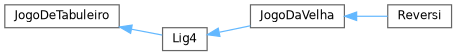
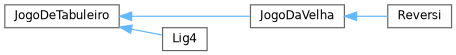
  digraph {
    rankdir=LR
    node [color=grey40 fillcolor=white fontname=Helvetica fontsize=10 shape=box style=filled]
    edge [color=steelblue1 dir=back fontname=Helvetica fontsize=10 labelfontname=Helvetica labelfontsize=10 style=solid]
    n1 [height=0.2 label=JogoDeTabuleiro width=0.4]
    n2 [height=0.2 label=JogoDaVelha width=0.4]
    n3 [height=0.2 label=Lig4 width=0.4]
    n4 [height=0.2 label=Reversi width=0.4]
-   n3 -> n2
+   n1 -> n2
    n1 -> n3
    n2 -> n4
  }
